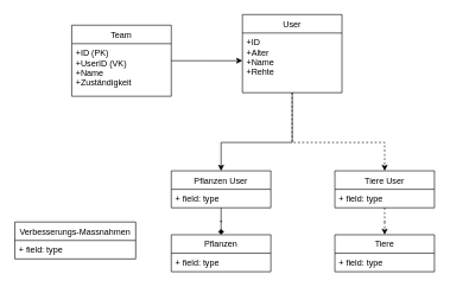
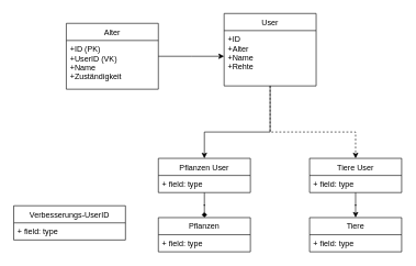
  <mxCell id="0" />
  <mxCell id="1" parent="0" />
- <mxCell id="2" style="edgeStyle=orthogonalEdgeStyle;rounded=0;orthogonalLoop=1;jettySize=auto;html=1;entryX=0.5;entryY=0;entryDx=0;entryDy=0;dashed=1;" edge="1" parent="1" source="17" target="19"><mxGeometry relative="1" as="geometry" /></mxCell>
+ <mxCell id="2" style="edgeStyle=orthogonalEdgeStyle;rounded=0;orthogonalLoop=1;jettySize=auto;html=1;entryX=0.5;entryY=0;entryDx=0;entryDy=0;" edge="1" parent="1" source="17" target="19"><mxGeometry relative="1" as="geometry" /></mxCell>
  <mxCell id="3" style="edgeStyle=orthogonalEdgeStyle;rounded=0;orthogonalLoop=1;jettySize=auto;html=1;entryX=0.5;entryY=0;entryDx=0;entryDy=0;" edge="1" parent="1" source="11" target="7"><mxGeometry relative="1" as="geometry"><Array as="points"><mxPoint x="410" y="200" /><mxPoint x="310" y="200" /></Array></mxGeometry></mxCell>
  <mxCell id="4" style="edgeStyle=orthogonalEdgeStyle;rounded=0;orthogonalLoop=1;jettySize=auto;html=1;entryX=0.5;entryY=0;entryDx=0;entryDy=0;dashed=1;" edge="1" parent="1" source="11" target="17"><mxGeometry relative="1" as="geometry"><Array as="points"><mxPoint x="410" y="200" /><mxPoint x="540" y="200" /></Array></mxGeometry></mxCell>
  <mxCell id="5" style="edgeStyle=orthogonalEdgeStyle;rounded=0;orthogonalLoop=1;jettySize=auto;html=1;entryX=0.5;entryY=0;entryDx=0;entryDy=0;endArrow=diamond;" edge="1" parent="1" source="7" target="15"><mxGeometry relative="1" as="geometry" /></mxCell>
  <mxCell id="6" style="edgeStyle=orthogonalEdgeStyle;rounded=0;orthogonalLoop=1;jettySize=auto;html=1;entryX=0;entryY=0.5;entryDx=0;entryDy=0;" edge="1" parent="1" source="9"><mxGeometry relative="1" as="geometry"><mxPoint x="340" y="85" as="targetPoint" /></mxGeometry></mxCell>
  <mxCell id="7" value="Pflanzen User" style="swimlane;fontStyle=0;childLayout=stackLayout;horizontal=1;startSize=26;fillColor=none;horizontalStack=0;resizeParent=1;resizeParentMax=0;resizeLast=0;collapsible=1;marginBottom=0;" vertex="1" parent="1"><mxGeometry x="240" y="240" width="140" height="52" as="geometry" /></mxCell>
  <mxCell id="8" value="+ field: type" style="text;strokeColor=none;fillColor=none;align=left;verticalAlign=top;spacingLeft=4;spacingRight=4;overflow=hidden;rotatable=0;points=[[0,0.5],[1,0.5]];portConstraint=eastwest;" vertex="1" parent="7"><mxGeometry y="26" width="140" height="26" as="geometry" /></mxCell>
- <mxCell id="9" value="Team" style="swimlane;fontStyle=0;childLayout=stackLayout;horizontal=1;startSize=26;fillColor=none;horizontalStack=0;resizeParent=1;resizeParentMax=0;resizeLast=0;collapsible=1;marginBottom=0;" vertex="1" parent="1"><mxGeometry x="100" y="35" width="140" height="100" as="geometry" /></mxCell>
+ <mxCell id="9" value="Alter" style="swimlane;fontStyle=0;childLayout=stackLayout;horizontal=1;startSize=26;fillColor=none;horizontalStack=0;resizeParent=1;resizeParentMax=0;resizeLast=0;collapsible=1;marginBottom=0;" vertex="1" parent="1"><mxGeometry x="100" y="35" width="140" height="100" as="geometry" /></mxCell>
  <mxCell id="10" value="+ID (PK)&#10;+UserID (VK)&#10;+Name&#10;+Zuständigkeit" style="text;strokeColor=none;fillColor=none;align=left;verticalAlign=top;spacingLeft=4;spacingRight=4;overflow=hidden;rotatable=0;points=[[0,0.5],[1,0.5]];portConstraint=eastwest;" vertex="1" parent="9"><mxGeometry y="26" width="140" height="74" as="geometry" /></mxCell>
  <mxCell id="11" value="User" style="swimlane;fontStyle=0;childLayout=stackLayout;horizontal=1;startSize=26;fillColor=none;horizontalStack=0;resizeParent=1;resizeParentMax=0;resizeLast=0;collapsible=1;marginBottom=0;" vertex="1" parent="1"><mxGeometry x="340" y="20" width="140" height="110" as="geometry" /></mxCell>
  <mxCell id="12" value="+ID&#10;+Alter&#10;+Name&#10;+Rehte" style="text;strokeColor=none;fillColor=none;align=left;verticalAlign=top;spacingLeft=4;spacingRight=4;overflow=hidden;rotatable=0;points=[[0,0.5],[1,0.5]];portConstraint=eastwest;" vertex="1" parent="11"><mxGeometry y="26" width="140" height="84" as="geometry" /></mxCell>
- <mxCell id="13" value="Verbesserungs-Massnahmen" style="swimlane;fontStyle=0;childLayout=stackLayout;horizontal=1;startSize=26;fillColor=none;horizontalStack=0;resizeParent=1;resizeParentMax=0;resizeLast=0;collapsible=1;marginBottom=0;" vertex="1" parent="1"><mxGeometry x="20" y="312" width="170" height="52" as="geometry" /></mxCell>
+ <mxCell id="13" value="Verbesserungs-UserID" style="swimlane;fontStyle=0;childLayout=stackLayout;horizontal=1;startSize=26;fillColor=none;horizontalStack=0;resizeParent=1;resizeParentMax=0;resizeLast=0;collapsible=1;marginBottom=0;" vertex="1" parent="1"><mxGeometry x="20" y="312" width="170" height="52" as="geometry" /></mxCell>
  <mxCell id="14" value="+ field: type" style="text;strokeColor=none;fillColor=none;align=left;verticalAlign=top;spacingLeft=4;spacingRight=4;overflow=hidden;rotatable=0;points=[[0,0.5],[1,0.5]];portConstraint=eastwest;" vertex="1" parent="13"><mxGeometry y="26" width="170" height="26" as="geometry" /></mxCell>
  <mxCell id="15" value="Pflanzen" style="swimlane;fontStyle=0;childLayout=stackLayout;horizontal=1;startSize=26;fillColor=none;horizontalStack=0;resizeParent=1;resizeParentMax=0;resizeLast=0;collapsible=1;marginBottom=0;" vertex="1" parent="1"><mxGeometry x="240" y="330" width="140" height="52" as="geometry" /></mxCell>
  <mxCell id="16" value="+ field: type" style="text;strokeColor=none;fillColor=none;align=left;verticalAlign=top;spacingLeft=4;spacingRight=4;overflow=hidden;rotatable=0;points=[[0,0.5],[1,0.5]];portConstraint=eastwest;" vertex="1" parent="15"><mxGeometry y="26" width="140" height="26" as="geometry" /></mxCell>
  <mxCell id="17" value="Tiere User" style="swimlane;fontStyle=0;childLayout=stackLayout;horizontal=1;startSize=26;fillColor=none;horizontalStack=0;resizeParent=1;resizeParentMax=0;resizeLast=0;collapsible=1;marginBottom=0;" vertex="1" parent="1"><mxGeometry x="470" y="240" width="140" height="52" as="geometry" /></mxCell>
  <mxCell id="18" value="+ field: type" style="text;strokeColor=none;fillColor=none;align=left;verticalAlign=top;spacingLeft=4;spacingRight=4;overflow=hidden;rotatable=0;points=[[0,0.5],[1,0.5]];portConstraint=eastwest;" vertex="1" parent="17"><mxGeometry y="26" width="140" height="26" as="geometry" /></mxCell>
  <mxCell id="19" value="Tiere" style="swimlane;fontStyle=0;childLayout=stackLayout;horizontal=1;startSize=26;fillColor=none;horizontalStack=0;resizeParent=1;resizeParentMax=0;resizeLast=0;collapsible=1;marginBottom=0;" vertex="1" parent="1"><mxGeometry x="470" y="330" width="140" height="52" as="geometry" /></mxCell>
  <mxCell id="20" value="+ field: type" style="text;strokeColor=none;fillColor=none;align=left;verticalAlign=top;spacingLeft=4;spacingRight=4;overflow=hidden;rotatable=0;points=[[0,0.5],[1,0.5]];portConstraint=eastwest;" vertex="1" parent="19"><mxGeometry y="26" width="140" height="26" as="geometry" /></mxCell>
